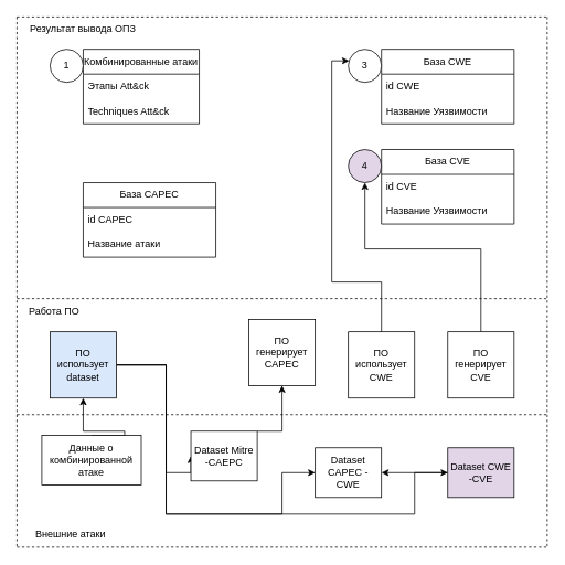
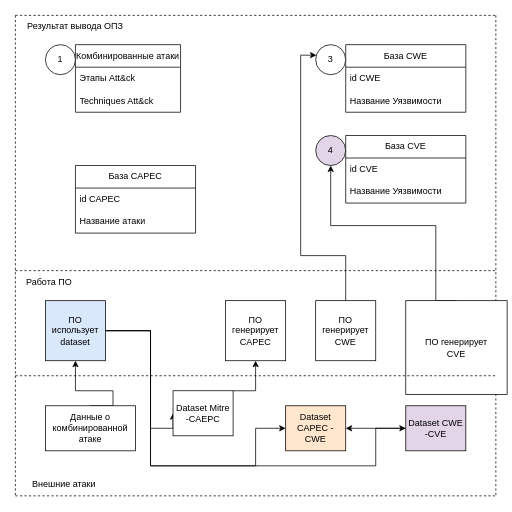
  <mxCell id="0" />
  <mxCell id="1" parent="0" />
  <mxCell id="2" value="" style="endArrow=none;dashed=1;html=1;rounded=0;" parent="1" edge="1"><mxGeometry width="50" height="50" relative="1" as="geometry"><mxPoint x="20" y="20" as="sourcePoint" /><mxPoint x="660" y="20" as="targetPoint" /></mxGeometry></mxCell>
  <mxCell id="3" value="" style="endArrow=none;dashed=1;html=1;rounded=0;entryX=0;entryY=1;entryDx=0;entryDy=0;" parent="1" target="35" edge="1"><mxGeometry width="50" height="50" relative="1" as="geometry"><mxPoint x="20" y="20" as="sourcePoint" /><mxPoint x="20" y="700" as="targetPoint" /></mxGeometry></mxCell>
  <mxCell id="4" value="" style="endArrow=none;dashed=1;html=1;rounded=0;" parent="1" edge="1"><mxGeometry width="50" height="50" relative="1" as="geometry"><mxPoint x="20" y="660" as="sourcePoint" /><mxPoint x="660" y="660" as="targetPoint" /></mxGeometry></mxCell>
  <mxCell id="5" value="База CAPEC" style="swimlane;fontStyle=0;childLayout=stackLayout;horizontal=1;startSize=30;horizontalStack=0;resizeParent=1;resizeParentMax=0;resizeLast=0;collapsible=1;marginBottom=0;whiteSpace=wrap;html=1;" parent="1" vertex="1"><mxGeometry x="100" y="220" width="160" height="90" as="geometry" /></mxCell>
  <mxCell id="6" value="id CAPEC" style="text;strokeColor=none;fillColor=none;align=left;verticalAlign=middle;spacingLeft=4;spacingRight=4;overflow=hidden;points=[[0,0.5],[1,0.5]];portConstraint=eastwest;rotatable=0;whiteSpace=wrap;html=1;" parent="5" vertex="1"><mxGeometry y="30" width="160" height="30" as="geometry" /></mxCell>
  <mxCell id="7" value="Название атаки" style="text;strokeColor=none;fillColor=none;align=left;verticalAlign=middle;spacingLeft=4;spacingRight=4;overflow=hidden;points=[[0,0.5],[1,0.5]];portConstraint=eastwest;rotatable=0;whiteSpace=wrap;html=1;" parent="5" vertex="1"><mxGeometry y="60" width="160" height="30" as="geometry" /></mxCell>
  <mxCell id="8" value="База CVE" style="swimlane;fontStyle=0;childLayout=stackLayout;horizontal=1;startSize=30;horizontalStack=0;resizeParent=1;resizeParentMax=0;resizeLast=0;collapsible=1;marginBottom=0;whiteSpace=wrap;html=1;" parent="1" vertex="1"><mxGeometry x="460" y="180" width="160" height="90" as="geometry" /></mxCell>
  <mxCell id="9" value="id CVE" style="text;strokeColor=none;fillColor=none;align=left;verticalAlign=middle;spacingLeft=4;spacingRight=4;overflow=hidden;points=[[0,0.5],[1,0.5]];portConstraint=eastwest;rotatable=0;whiteSpace=wrap;html=1;" parent="8" vertex="1"><mxGeometry y="30" width="160" height="30" as="geometry" /></mxCell>
  <mxCell id="10" value="Название Уязвимости" style="text;strokeColor=none;fillColor=none;align=left;verticalAlign=middle;spacingLeft=4;spacingRight=4;overflow=hidden;points=[[0,0.5],[1,0.5]];portConstraint=eastwest;rotatable=0;whiteSpace=wrap;html=1;" parent="8" vertex="1"><mxGeometry y="60" width="160" height="30" as="geometry" /></mxCell>
  <mxCell id="11" value="Комбинированные атаки" style="swimlane;fontStyle=0;childLayout=stackLayout;horizontal=1;startSize=30;horizontalStack=0;resizeParent=1;resizeParentMax=0;resizeLast=0;collapsible=1;marginBottom=0;whiteSpace=wrap;html=1;" parent="1" vertex="1"><mxGeometry x="100" y="59" width="140" height="90" as="geometry"><mxRectangle x="280" y="199" width="60" height="30" as="alternateBounds" /></mxGeometry></mxCell>
  <mxCell id="12" value="Этапы Att&amp;amp;ck" style="text;strokeColor=none;fillColor=none;align=left;verticalAlign=middle;spacingLeft=4;spacingRight=4;overflow=hidden;points=[[0,0.5],[1,0.5]];portConstraint=eastwest;rotatable=0;whiteSpace=wrap;html=1;" parent="11" vertex="1"><mxGeometry y="30" width="140" height="30" as="geometry" /></mxCell>
  <mxCell id="13" value="Techniques Att&amp;amp;ck" style="text;strokeColor=none;fillColor=none;align=left;verticalAlign=middle;spacingLeft=4;spacingRight=4;overflow=hidden;points=[[0,0.5],[1,0.5]];portConstraint=eastwest;rotatable=0;whiteSpace=wrap;html=1;" parent="11" vertex="1"><mxGeometry y="60" width="140" height="30" as="geometry" /></mxCell>
- <mxCell id="14" value="ПО генерирует CAPEC" style="whiteSpace=wrap;html=1;aspect=fixed;" parent="1" vertex="1"><mxGeometry x="300" y="385" width="80" height="80" as="geometry" /></mxCell>
+ <mxCell id="14" value="ПО генерирует CAPEC" style="whiteSpace=wrap;html=1;aspect=fixed;" parent="1" vertex="1"><mxGeometry x="300" y="400" width="80" height="80" as="geometry" /></mxCell>
  <mxCell id="15" value="" style="endArrow=none;dashed=1;html=1;rounded=0;" parent="1" edge="1"><mxGeometry width="50" height="50" relative="1" as="geometry"><mxPoint x="660" y="20" as="sourcePoint" /><mxPoint x="660" y="660" as="targetPoint" /></mxGeometry></mxCell>
  <mxCell id="16" value="1" style="ellipse;whiteSpace=wrap;html=1;aspect=fixed;" parent="1" vertex="1"><mxGeometry x="60" y="59" width="40" height="40" as="geometry" /></mxCell>
  <mxCell id="17" value="База CWE" style="swimlane;fontStyle=0;childLayout=stackLayout;horizontal=1;startSize=30;horizontalStack=0;resizeParent=1;resizeParentMax=0;resizeLast=0;collapsible=1;marginBottom=0;whiteSpace=wrap;html=1;" parent="1" vertex="1"><mxGeometry x="460" y="59" width="160" height="90" as="geometry" /></mxCell>
  <mxCell id="18" value="id CWE" style="text;strokeColor=none;fillColor=none;align=left;verticalAlign=middle;spacingLeft=4;spacingRight=4;overflow=hidden;points=[[0,0.5],[1,0.5]];portConstraint=eastwest;rotatable=0;whiteSpace=wrap;html=1;" parent="17" vertex="1"><mxGeometry y="30" width="160" height="30" as="geometry" /></mxCell>
  <mxCell id="19" value="Название Уязвимости" style="text;strokeColor=none;fillColor=none;align=left;verticalAlign=middle;spacingLeft=4;spacingRight=4;overflow=hidden;points=[[0,0.5],[1,0.5]];portConstraint=eastwest;rotatable=0;whiteSpace=wrap;html=1;" parent="17" vertex="1"><mxGeometry y="60" width="160" height="30" as="geometry" /></mxCell>
- <mxCell id="20" value="ПО использует&lt;div&gt;CWE&lt;/div&gt;" style="whiteSpace=wrap;html=1;aspect=fixed;" parent="1" vertex="1"><mxGeometry x="420" y="400" width="80" height="80" as="geometry" /></mxCell>
+ <mxCell id="20" value="ПО генерирует&lt;div&gt;CWE&lt;/div&gt;" style="whiteSpace=wrap;html=1;aspect=fixed;" parent="1" vertex="1"><mxGeometry x="420" y="400" width="80" height="80" as="geometry" /></mxCell>
  <mxCell id="21" style="edgeStyle=orthogonalEdgeStyle;rounded=0;orthogonalLoop=1;jettySize=auto;html=1;exitX=0.5;exitY=0;exitDx=0;exitDy=0;entryX=0.5;entryY=1;entryDx=0;entryDy=0;" parent="1" source="22" target="24" edge="1"><mxGeometry relative="1" as="geometry"><Array as="points"><mxPoint x="580" y="300" /><mxPoint x="440" y="300" /></Array></mxGeometry></mxCell>
- <mxCell id="22" value="ПО генерирует&lt;div&gt;CVE&lt;/div&gt;" style="whiteSpace=wrap;html=1;aspect=fixed;" parent="1" vertex="1"><mxGeometry x="540" y="400" width="80" height="80" as="geometry" /></mxCell>
+ <mxCell id="22" value="ПО генерирует&lt;div&gt;CVE&lt;/div&gt;" style="whiteSpace=wrap;html=1;aspect=fixed;" parent="1" vertex="1"><mxGeometry x="540" y="400" width="135" height="125" as="geometry" /></mxCell>
  <mxCell id="23" value="3" style="ellipse;whiteSpace=wrap;html=1;aspect=fixed;" parent="1" vertex="1"><mxGeometry x="420" y="59" width="40" height="40" as="geometry" /></mxCell>
  <mxCell id="24" value="4" style="ellipse;whiteSpace=wrap;html=1;aspect=fixed;fillColor=#e1d5e7;" parent="1" vertex="1"><mxGeometry x="420" y="180" width="40" height="40" as="geometry" /></mxCell>
  <mxCell id="25" style="edgeStyle=orthogonalEdgeStyle;rounded=0;orthogonalLoop=1;jettySize=auto;html=1;exitX=1;exitY=0.5;exitDx=0;exitDy=0;entryX=0;entryY=0.5;entryDx=0;entryDy=0;" parent="1" source="28" target="38" edge="1"><mxGeometry relative="1" as="geometry"><Array as="points"><mxPoint x="200" y="440" /><mxPoint x="200" y="570" /></Array></mxGeometry></mxCell>
  <mxCell id="26" style="edgeStyle=orthogonalEdgeStyle;rounded=0;orthogonalLoop=1;jettySize=auto;html=1;exitX=1;exitY=0.5;exitDx=0;exitDy=0;entryX=0;entryY=0.5;entryDx=0;entryDy=0;" parent="1" source="28" target="39" edge="1"><mxGeometry relative="1" as="geometry"><Array as="points"><mxPoint x="200" y="440" /><mxPoint x="200" y="620" /><mxPoint x="340" y="620" /><mxPoint x="340" y="570" /></Array></mxGeometry></mxCell>
  <mxCell id="27" style="edgeStyle=orthogonalEdgeStyle;rounded=0;orthogonalLoop=1;jettySize=auto;html=1;exitX=1;exitY=0.5;exitDx=0;exitDy=0;entryX=0;entryY=0.5;entryDx=0;entryDy=0;" parent="1" source="28" target="41" edge="1"><mxGeometry relative="1" as="geometry"><Array as="points"><mxPoint x="200" y="440" /><mxPoint x="200" y="620" /><mxPoint x="500" y="620" /><mxPoint x="500" y="570" /></Array></mxGeometry></mxCell>
  <mxCell id="28" value="ПО использует dataset" style="whiteSpace=wrap;html=1;aspect=fixed;fillColor=#dae8fc;" parent="1" vertex="1"><mxGeometry x="60" y="400" width="80" height="80" as="geometry" /></mxCell>
  <mxCell id="29" style="edgeStyle=orthogonalEdgeStyle;rounded=0;orthogonalLoop=1;jettySize=auto;html=1;exitX=0.5;exitY=0;exitDx=0;exitDy=0;entryX=0.5;entryY=1;entryDx=0;entryDy=0;" parent="1" source="30" target="28" edge="1"><mxGeometry relative="1" as="geometry"><Array as="points"><mxPoint x="150" y="520" /><mxPoint x="100" y="520" /></Array></mxGeometry></mxCell>
- <mxCell id="30" value="Данные о комбинированной атаке" style="rounded=0;whiteSpace=wrap;html=1;" parent="1" vertex="1"><mxGeometry x="50" y="525" width="120" height="60" as="geometry" /></mxCell>
+ <mxCell id="30" value="Данные о комбинированной атаке" style="rounded=0;whiteSpace=wrap;html=1;" parent="1" vertex="1"><mxGeometry x="60" y="540" width="120" height="60" as="geometry" /></mxCell>
  <mxCell id="31" value="" style="endArrow=none;dashed=1;html=1;rounded=0;" parent="1" edge="1"><mxGeometry width="50" height="50" relative="1" as="geometry"><mxPoint x="20" y="360" as="sourcePoint" /><mxPoint x="660" y="360" as="targetPoint" /></mxGeometry></mxCell>
  <mxCell id="32" value="" style="endArrow=none;dashed=1;html=1;rounded=0;" parent="1" edge="1"><mxGeometry width="50" height="50" relative="1" as="geometry"><mxPoint x="20" y="500" as="sourcePoint" /><mxPoint x="660" y="500" as="targetPoint" /></mxGeometry></mxCell>
  <mxCell id="33" value="Результат вывода ОПЗ" style="text;html=1;align=center;verticalAlign=middle;whiteSpace=wrap;rounded=0;" parent="1" vertex="1"><mxGeometry x="20" y="20" width="160" height="30" as="geometry" /></mxCell>
  <mxCell id="34" value="Работа ПО" style="text;html=1;align=center;verticalAlign=middle;whiteSpace=wrap;rounded=0;" parent="1" vertex="1"><mxGeometry x="20" y="360" width="90" height="30" as="geometry" /></mxCell>
  <mxCell id="35" value="Внешние атаки" style="text;html=1;align=center;verticalAlign=middle;whiteSpace=wrap;rounded=0;" parent="1" vertex="1"><mxGeometry x="20" y="630" width="130" height="30" as="geometry" /></mxCell>
  <mxCell id="36" style="edgeStyle=orthogonalEdgeStyle;rounded=0;orthogonalLoop=1;jettySize=auto;html=1;exitX=0.5;exitY=0;exitDx=0;exitDy=0;entryX=0.025;entryY=0.35;entryDx=0;entryDy=0;entryPerimeter=0;" parent="1" source="20" target="23" edge="1"><mxGeometry relative="1" as="geometry"><Array as="points"><mxPoint x="460" y="340" /><mxPoint x="400" y="340" /><mxPoint x="400" y="73" /></Array></mxGeometry></mxCell>
  <mxCell id="37" style="edgeStyle=orthogonalEdgeStyle;rounded=0;orthogonalLoop=1;jettySize=auto;html=1;entryX=0.5;entryY=1;entryDx=0;entryDy=0;" parent="1" source="38" target="14" edge="1"><mxGeometry relative="1" as="geometry"><Array as="points"><mxPoint x="260" y="520" /><mxPoint x="340" y="520" /></Array></mxGeometry></mxCell>
  <mxCell id="38" value="Dataset Mitre -CAEPC" style="rounded=0;whiteSpace=wrap;html=1;" parent="1" vertex="1"><mxGeometry x="230" y="520" width="80" height="60" as="geometry" /></mxCell>
- <mxCell id="39" value="Dataset CAPEC - CWE" style="rounded=0;whiteSpace=wrap;html=1;" parent="1" vertex="1"><mxGeometry x="380" y="540" width="80" height="60" as="geometry" /></mxCell>
+ <mxCell id="39" value="Dataset CAPEC - CWE" style="rounded=0;whiteSpace=wrap;html=1;fillColor=#ffe6cc;" parent="1" vertex="1"><mxGeometry x="380" y="540" width="80" height="60" as="geometry" /></mxCell>
  <mxCell id="40" value="" style="edgeStyle=orthogonalEdgeStyle;rounded=0;orthogonalLoop=1;jettySize=auto;html=1;" parent="1" source="41" target="39" edge="1"><mxGeometry relative="1" as="geometry" /></mxCell>
  <mxCell id="41" value="Dataset CWE -CVE" style="rounded=0;whiteSpace=wrap;html=1;fillColor=#e1d5e7;" parent="1" vertex="1"><mxGeometry x="540" y="540" width="80" height="60" as="geometry" /></mxCell>
